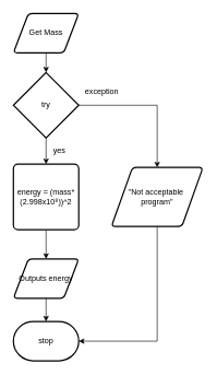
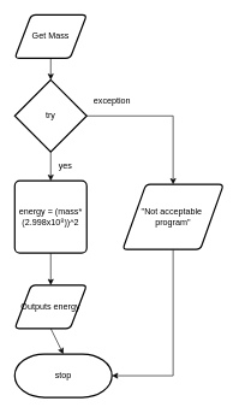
  <mxCell id="0" />
  <mxCell id="1" parent="0" />
  <mxCell id="2" style="edgeStyle=none;html=1;exitX=0.5;exitY=1;exitDx=0;exitDy=0;entryX=0.5;entryY=0;entryDx=0;entryDy=0;entryPerimeter=0;" edge="1" parent="1" source="3" target="9"><mxGeometry relative="1" as="geometry" /></mxCell>
  <mxCell id="3" value="Get Mass" style="shape=parallelogram;html=1;strokeWidth=2;perimeter=parallelogramPerimeter;whiteSpace=wrap;rounded=1;arcSize=12;size=0.23;" vertex="1" parent="1"><mxGeometry x="20" y="20" width="100" height="60" as="geometry" /></mxCell>
  <mxCell id="4" style="edgeStyle=none;rounded=0;html=1;exitX=0.5;exitY=1;exitDx=0;exitDy=0;entryX=0.5;entryY=0;entryDx=0;entryDy=0;" edge="1" parent="1" source="5" target="13"><mxGeometry relative="1" as="geometry" /></mxCell>
  <mxCell id="5" value="energy = (mass* (2.998x10⁸))^2" style="rounded=1;whiteSpace=wrap;html=1;absoluteArcSize=1;arcSize=14;strokeWidth=2;" vertex="1" parent="1"><mxGeometry x="20" y="250" width="100" height="100" as="geometry" /></mxCell>
  <mxCell id="6" style="edgeStyle=none;html=1;exitX=1;exitY=0.5;exitDx=0;exitDy=0;exitPerimeter=0;entryX=0.5;entryY=0;entryDx=0;entryDy=0;strokeColor=none;rounded=0;" edge="1" parent="1" source="9" target="11"><mxGeometry relative="1" as="geometry"><mxPoint x="370" y="290" as="targetPoint" /><Array as="points"><mxPoint x="270" y="160" /></Array></mxGeometry></mxCell>
  <mxCell id="7" style="edgeStyle=none;rounded=0;html=1;exitX=1;exitY=0.5;exitDx=0;exitDy=0;exitPerimeter=0;entryX=0.5;entryY=0;entryDx=0;entryDy=0;" edge="1" parent="1" source="9" target="11"><mxGeometry relative="1" as="geometry"><Array as="points"><mxPoint x="240" y="160" /></Array></mxGeometry></mxCell>
  <mxCell id="8" style="edgeStyle=none;rounded=0;html=1;exitX=0.5;exitY=1;exitDx=0;exitDy=0;exitPerimeter=0;entryX=0.5;entryY=0;entryDx=0;entryDy=0;" edge="1" parent="1" source="9" target="5"><mxGeometry relative="1" as="geometry" /></mxCell>
  <mxCell id="9" value="try" style="strokeWidth=2;html=1;shape=mxgraph.flowchart.decision;whiteSpace=wrap;" vertex="1" parent="1"><mxGeometry x="20" y="110" width="100" height="100" as="geometry" /></mxCell>
  <mxCell id="10" style="edgeStyle=none;rounded=0;html=1;exitX=0.5;exitY=1;exitDx=0;exitDy=0;entryX=1;entryY=0.5;entryDx=0;entryDy=0;entryPerimeter=0;" edge="1" parent="1" source="11" target="14"><mxGeometry relative="1" as="geometry"><Array as="points"><mxPoint x="240" y="520" /></Array></mxGeometry></mxCell>
  <mxCell id="11" value="&quot;Not acceptable&amp;nbsp;&lt;br&gt;program&quot;" style="shape=parallelogram;html=1;strokeWidth=2;perimeter=parallelogramPerimeter;whiteSpace=wrap;rounded=1;arcSize=12;size=0.23;" vertex="1" parent="1"><mxGeometry x="170" y="255" width="140" height="90" as="geometry" /></mxCell>
  <mxCell id="12" style="edgeStyle=none;rounded=0;html=1;exitX=0.5;exitY=1;exitDx=0;exitDy=0;entryX=0.5;entryY=0;entryDx=0;entryDy=0;entryPerimeter=0;" edge="1" parent="1" source="13" target="14"><mxGeometry relative="1" as="geometry" /></mxCell>
  <mxCell id="13" value="Outputs energy" style="shape=parallelogram;html=1;strokeWidth=2;perimeter=parallelogramPerimeter;whiteSpace=wrap;rounded=1;arcSize=12;size=0.23;" vertex="1" parent="1"><mxGeometry x="20" y="394.5" width="100" height="60" as="geometry" /></mxCell>
- <mxCell id="14" value="stop" style="strokeWidth=2;html=1;shape=mxgraph.flowchart.terminator;whiteSpace=wrap;" vertex="1" parent="1"><mxGeometry x="20" y="490" width="100" height="60" as="geometry" /></mxCell>
+ <mxCell id="14" value="stop" style="strokeWidth=2;html=1;shape=mxgraph.flowchart.terminator;whiteSpace=wrap;" vertex="1" parent="1"><mxGeometry x="20" y="490" width="135" height="60" as="geometry" /></mxCell>
  <mxCell id="15" value="exception" style="text;html=1;align=center;verticalAlign=middle;resizable=0;points=[];autosize=1;strokeColor=none;fillColor=none;" vertex="1" parent="1"><mxGeometry x="120" y="130" width="70" height="20" as="geometry" /></mxCell>
  <mxCell id="16" value="yes" style="text;html=1;align=center;verticalAlign=middle;resizable=0;points=[];autosize=1;strokeColor=none;fillColor=none;" vertex="1" parent="1"><mxGeometry x="75" y="220" width="30" height="20" as="geometry" /></mxCell>
